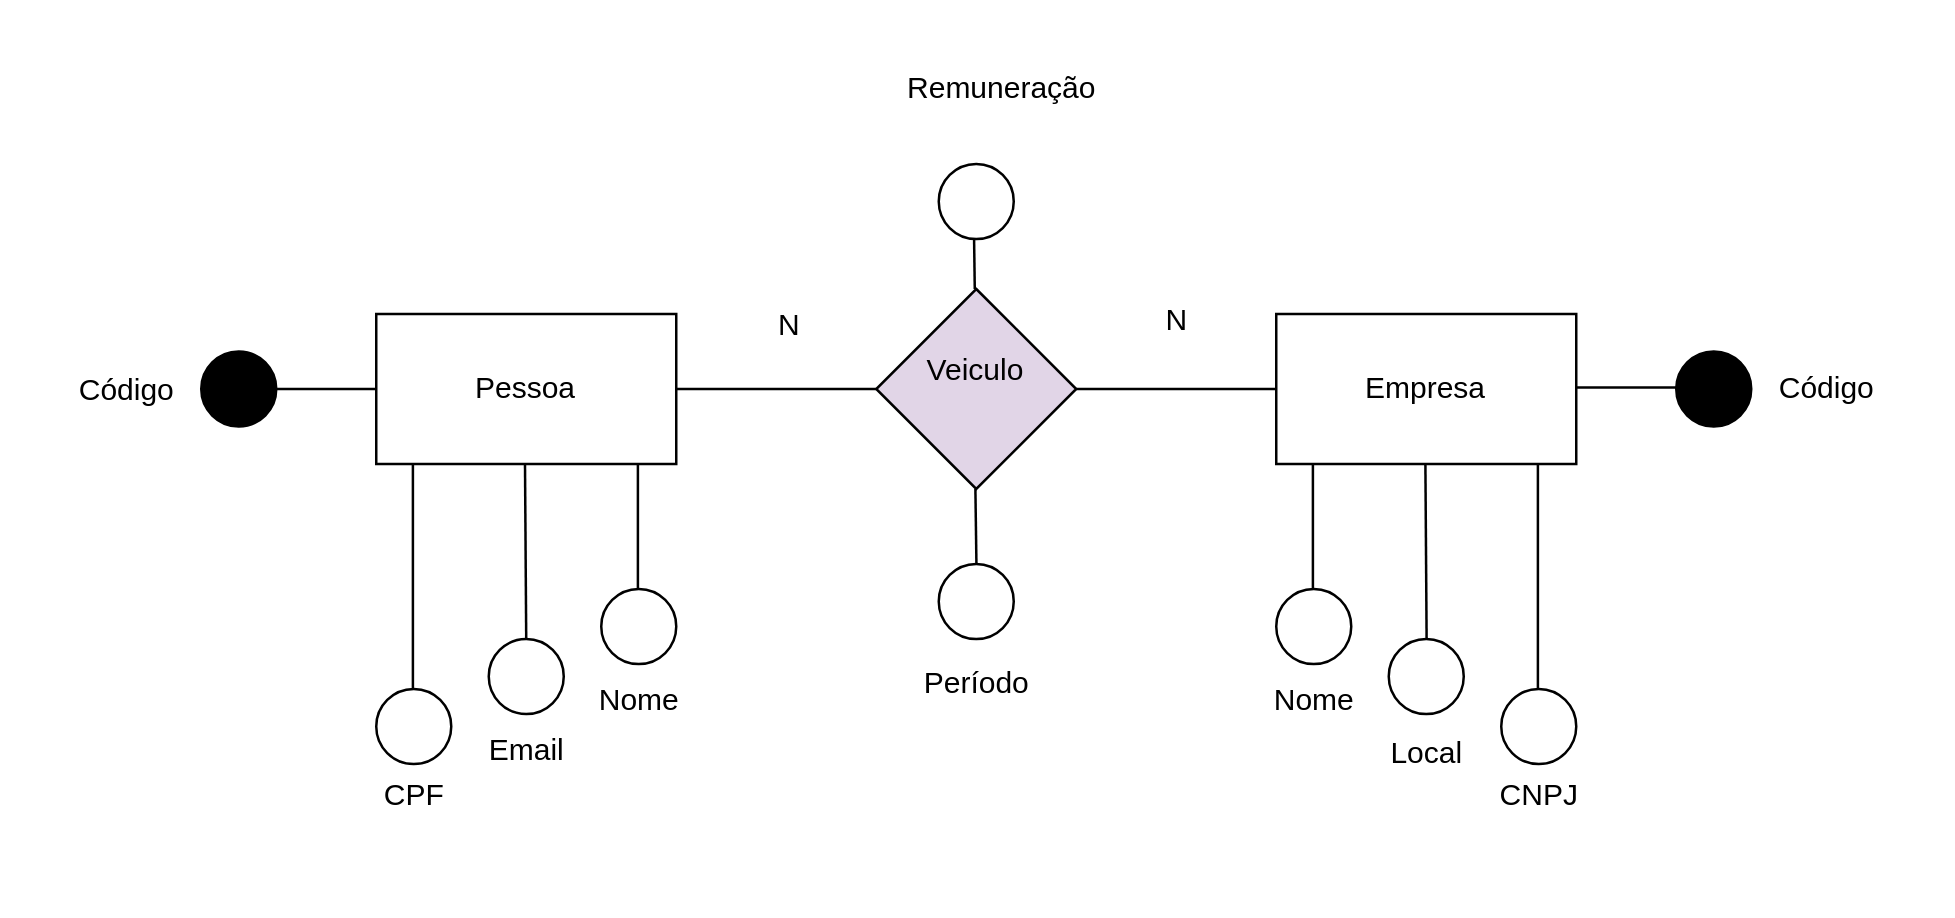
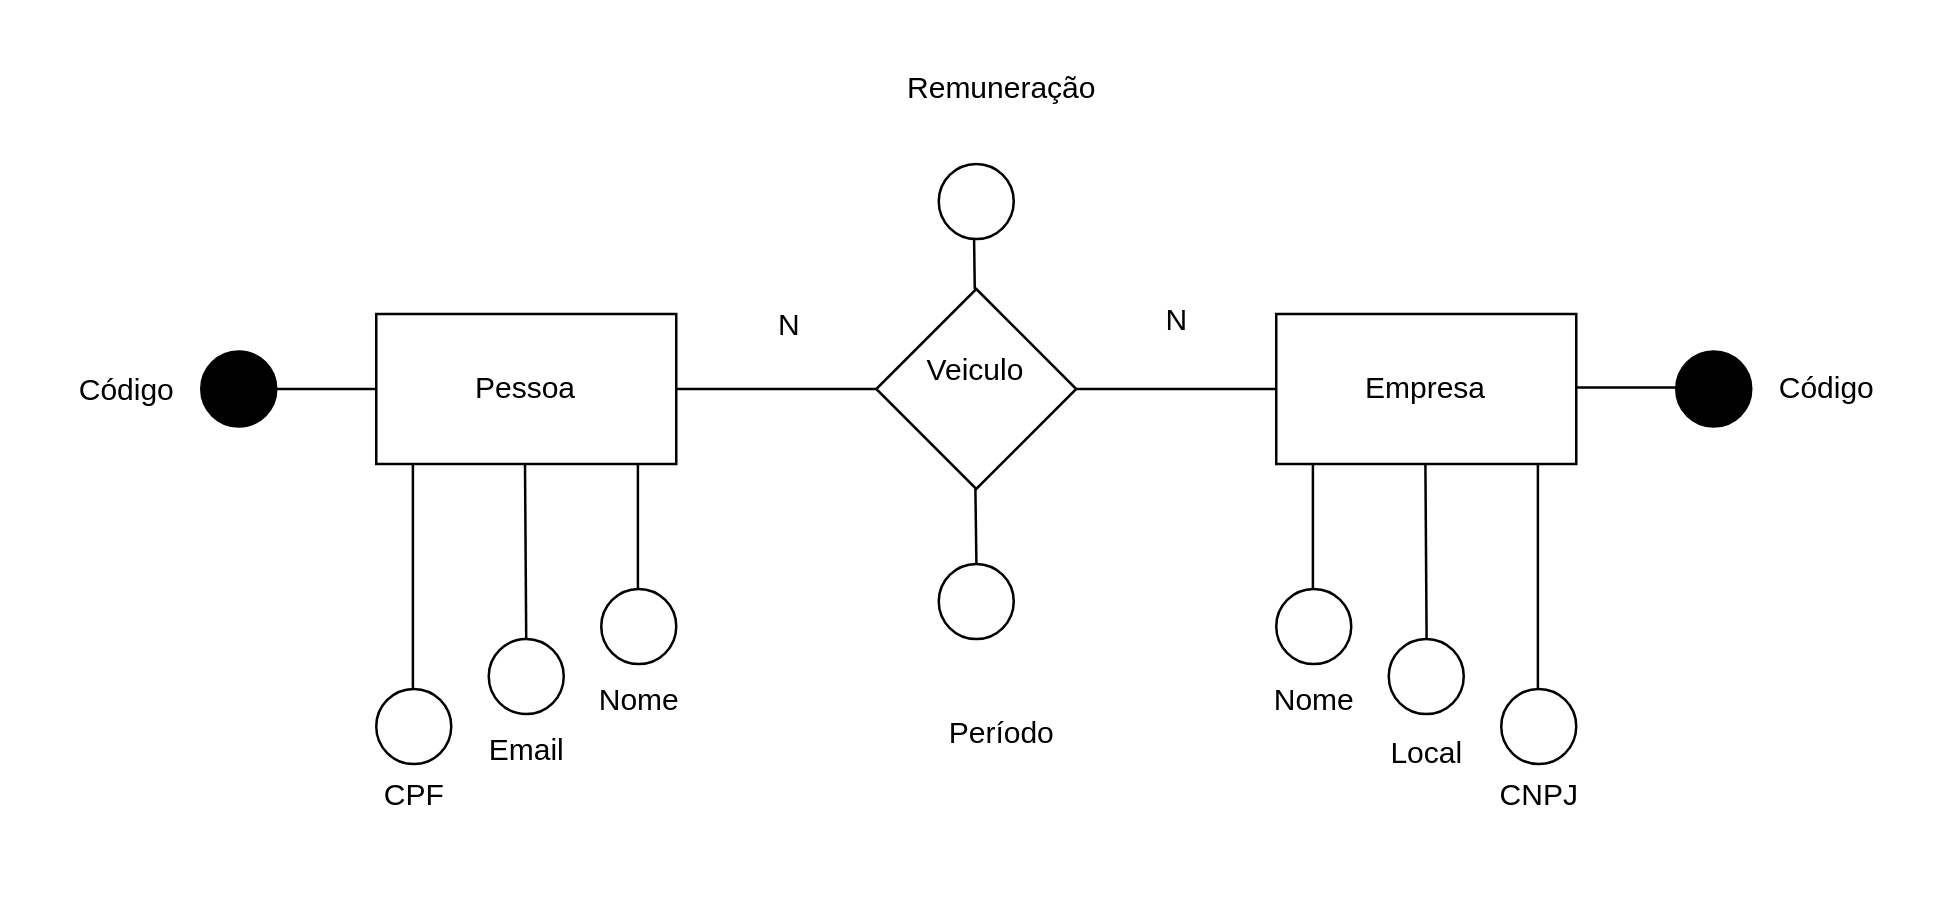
  <mxCell id="0" />
  <mxCell id="1" parent="0" />
- <mxCell id="2" value="Veiculo&lt;div&gt;&lt;br&gt;&lt;/div&gt;" style="rhombus;whiteSpace=wrap;html=1;fillColor=#e1d5e7;" vertex="1" parent="1"><mxGeometry x="350" y="115" width="80" height="80" as="geometry" /></mxCell>
+ <mxCell id="2" value="Veiculo&lt;div&gt;&lt;br&gt;&lt;/div&gt;" style="rhombus;whiteSpace=wrap;html=1;" vertex="1" parent="1"><mxGeometry x="350" y="115" width="80" height="80" as="geometry" /></mxCell>
  <mxCell id="3" value="" style="endArrow=none;html=1;rounded=0;entryX=0;entryY=0.5;entryDx=0;entryDy=0;" edge="1" parent="1" target="2"><mxGeometry width="50" height="50" relative="1" as="geometry"><mxPoint x="270" y="155" as="sourcePoint" /><mxPoint x="480" y="175" as="targetPoint" /></mxGeometry></mxCell>
  <mxCell id="4" value="" style="endArrow=none;html=1;rounded=0;" edge="1" parent="1"><mxGeometry width="50" height="50" relative="1" as="geometry"><mxPoint x="430" y="155" as="sourcePoint" /><mxPoint x="510" y="155" as="targetPoint" /></mxGeometry></mxCell>
  <mxCell id="5" value="Pessoa" style="rounded=0;whiteSpace=wrap;html=1;" vertex="1" parent="1"><mxGeometry x="150" y="125" width="120" height="60" as="geometry" /></mxCell>
  <mxCell id="6" value="Empresa" style="rounded=0;whiteSpace=wrap;html=1;" vertex="1" parent="1"><mxGeometry x="510" y="125" width="120" height="60" as="geometry" /></mxCell>
  <mxCell id="7" value="" style="endArrow=none;html=1;rounded=0;entryX=0;entryY=0.5;entryDx=0;entryDy=0;" edge="1" parent="1" target="5"><mxGeometry width="50" height="50" relative="1" as="geometry"><mxPoint x="110" y="155" as="sourcePoint" /><mxPoint x="480" y="175" as="targetPoint" /></mxGeometry></mxCell>
  <mxCell id="8" value="" style="ellipse;whiteSpace=wrap;html=1;aspect=fixed;fillColor=#000000;" vertex="1" parent="1"><mxGeometry x="80" y="140" width="30" height="30" as="geometry" /></mxCell>
  <mxCell id="9" value="" style="ellipse;whiteSpace=wrap;html=1;aspect=fixed;strokeColor=#000000;fillColor=#000000;" vertex="1" parent="1"><mxGeometry x="670" y="140" width="30" height="30" as="geometry" /></mxCell>
  <mxCell id="10" value="" style="endArrow=none;html=1;rounded=0;entryX=0;entryY=0.5;entryDx=0;entryDy=0;" edge="1" parent="1"><mxGeometry width="50" height="50" relative="1" as="geometry"><mxPoint x="630" y="154.41" as="sourcePoint" /><mxPoint x="670" y="154.41" as="targetPoint" /></mxGeometry></mxCell>
  <mxCell id="11" value="" style="endArrow=none;html=1;rounded=0;" edge="1" parent="1"><mxGeometry width="50" height="50" relative="1" as="geometry"><mxPoint x="389.41" y="115" as="sourcePoint" /><mxPoint x="389" y="85" as="targetPoint" /></mxGeometry></mxCell>
  <mxCell id="12" value="" style="ellipse;whiteSpace=wrap;html=1;aspect=fixed;" vertex="1" parent="1"><mxGeometry x="375" y="65" width="30" height="30" as="geometry" /></mxCell>
  <mxCell id="13" value="Remuneração" style="text;html=1;align=center;verticalAlign=middle;resizable=0;points=[];autosize=1;strokeColor=none;fillColor=none;" vertex="1" parent="1"><mxGeometry x="350" y="20" width="100" height="30" as="geometry" /></mxCell>
  <mxCell id="14" value="N" style="text;html=1;align=center;verticalAlign=middle;resizable=0;points=[];autosize=1;strokeColor=none;fillColor=none;" vertex="1" parent="1"><mxGeometry x="300" y="115" width="30" height="30" as="geometry" /></mxCell>
  <mxCell id="15" value="N" style="text;html=1;align=center;verticalAlign=middle;resizable=0;points=[];autosize=1;strokeColor=none;fillColor=none;" vertex="1" parent="1"><mxGeometry x="455" y="113" width="30" height="30" as="geometry" /></mxCell>
  <mxCell id="16" value="Código" style="text;html=1;align=center;verticalAlign=middle;resizable=0;points=[];autosize=1;strokeColor=none;fillColor=none;" vertex="1" parent="1"><mxGeometry x="700" y="140" width="60" height="30" as="geometry" /></mxCell>
  <mxCell id="17" value="Código&lt;div&gt;&lt;br&gt;&lt;/div&gt;" style="text;html=1;align=center;verticalAlign=middle;resizable=0;points=[];autosize=1;strokeColor=none;fillColor=none;" vertex="1" parent="1"><mxGeometry x="20" y="143" width="60" height="40" as="geometry" /></mxCell>
  <mxCell id="18" value="" style="endArrow=none;html=1;rounded=0;entryX=0;entryY=1;entryDx=0;entryDy=0;" edge="1" parent="1"><mxGeometry width="50" height="50" relative="1" as="geometry"><mxPoint x="164.66" y="275" as="sourcePoint" /><mxPoint x="164.66" y="185" as="targetPoint" /></mxGeometry></mxCell>
  <mxCell id="19" value="" style="endArrow=none;html=1;rounded=0;entryX=0;entryY=1;entryDx=0;entryDy=0;" edge="1" parent="1"><mxGeometry width="50" height="50" relative="1" as="geometry"><mxPoint x="210" y="257" as="sourcePoint" /><mxPoint x="209.5" y="185" as="targetPoint" /></mxGeometry></mxCell>
  <mxCell id="20" value="" style="endArrow=none;html=1;rounded=0;entryX=0;entryY=1;entryDx=0;entryDy=0;" edge="1" parent="1"><mxGeometry width="50" height="50" relative="1" as="geometry"><mxPoint x="254.66" y="235" as="sourcePoint" /><mxPoint x="254.66" y="185" as="targetPoint" /></mxGeometry></mxCell>
  <mxCell id="21" value="" style="ellipse;whiteSpace=wrap;html=1;aspect=fixed;" vertex="1" parent="1"><mxGeometry x="240" y="235" width="30" height="30" as="geometry" /></mxCell>
  <mxCell id="22" value="" style="ellipse;whiteSpace=wrap;html=1;aspect=fixed;" vertex="1" parent="1"><mxGeometry x="195" y="255" width="30" height="30" as="geometry" /></mxCell>
  <mxCell id="23" value="" style="ellipse;whiteSpace=wrap;html=1;aspect=fixed;" vertex="1" parent="1"><mxGeometry x="150" y="275" width="30" height="30" as="geometry" /></mxCell>
  <mxCell id="24" value="" style="endArrow=none;html=1;rounded=0;entryX=0;entryY=1;entryDx=0;entryDy=0;" edge="1" parent="1"><mxGeometry width="50" height="50" relative="1" as="geometry"><mxPoint x="614.66" y="275" as="sourcePoint" /><mxPoint x="614.66" y="185" as="targetPoint" /></mxGeometry></mxCell>
  <mxCell id="25" value="" style="endArrow=none;html=1;rounded=0;entryX=0;entryY=1;entryDx=0;entryDy=0;" edge="1" parent="1"><mxGeometry width="50" height="50" relative="1" as="geometry"><mxPoint x="570.16" y="257" as="sourcePoint" /><mxPoint x="569.66" y="185" as="targetPoint" /></mxGeometry></mxCell>
  <mxCell id="26" value="" style="endArrow=none;html=1;rounded=0;entryX=0;entryY=1;entryDx=0;entryDy=0;" edge="1" parent="1"><mxGeometry width="50" height="50" relative="1" as="geometry"><mxPoint x="524.66" y="235" as="sourcePoint" /><mxPoint x="524.66" y="185" as="targetPoint" /></mxGeometry></mxCell>
  <mxCell id="27" value="" style="ellipse;whiteSpace=wrap;html=1;aspect=fixed;" vertex="1" parent="1"><mxGeometry x="510" y="235" width="30" height="30" as="geometry" /></mxCell>
  <mxCell id="28" value="" style="ellipse;whiteSpace=wrap;html=1;aspect=fixed;" vertex="1" parent="1"><mxGeometry x="600" y="275" width="30" height="30" as="geometry" /></mxCell>
  <mxCell id="29" value="" style="ellipse;whiteSpace=wrap;html=1;aspect=fixed;" vertex="1" parent="1"><mxGeometry x="555" y="255" width="30" height="30" as="geometry" /></mxCell>
  <mxCell id="30" value="CPF&lt;div&gt;&lt;br&gt;&lt;/div&gt;" style="text;html=1;align=center;verticalAlign=middle;resizable=0;points=[];autosize=1;strokeColor=none;fillColor=none;" vertex="1" parent="1"><mxGeometry x="140" y="305" width="50" height="40" as="geometry" /></mxCell>
  <mxCell id="31" value="Email" style="text;html=1;align=center;verticalAlign=middle;resizable=0;points=[];autosize=1;strokeColor=none;fillColor=none;" vertex="1" parent="1"><mxGeometry x="185" y="285" width="50" height="30" as="geometry" /></mxCell>
  <mxCell id="32" value="Nome" style="text;html=1;align=center;verticalAlign=middle;resizable=0;points=[];autosize=1;strokeColor=none;fillColor=none;" vertex="1" parent="1"><mxGeometry x="225" y="265" width="60" height="30" as="geometry" /></mxCell>
  <mxCell id="33" value="Nome" style="text;html=1;align=center;verticalAlign=middle;resizable=0;points=[];autosize=1;strokeColor=none;fillColor=none;" vertex="1" parent="1"><mxGeometry x="495" y="265" width="60" height="30" as="geometry" /></mxCell>
  <mxCell id="34" value="Local&lt;div&gt;&lt;br&gt;&lt;/div&gt;" style="text;html=1;align=center;verticalAlign=middle;resizable=0;points=[];autosize=1;strokeColor=none;fillColor=none;" vertex="1" parent="1"><mxGeometry x="545" y="288" width="50" height="40" as="geometry" /></mxCell>
  <mxCell id="35" value="CNPJ&lt;div&gt;&lt;br&gt;&lt;/div&gt;" style="text;html=1;align=center;verticalAlign=middle;resizable=0;points=[];autosize=1;strokeColor=none;fillColor=none;" vertex="1" parent="1"><mxGeometry x="590" y="305" width="50" height="40" as="geometry" /></mxCell>
  <mxCell id="36" value="" style="endArrow=none;html=1;rounded=0;" edge="1" parent="1"><mxGeometry width="50" height="50" relative="1" as="geometry"><mxPoint x="390.07" y="225" as="sourcePoint" /><mxPoint x="389.66" y="195" as="targetPoint" /></mxGeometry></mxCell>
  <mxCell id="37" value="" style="ellipse;whiteSpace=wrap;html=1;aspect=fixed;" vertex="1" parent="1"><mxGeometry x="375" y="225" width="30" height="30" as="geometry" /></mxCell>
- <mxCell id="38" value="Período" style="text;html=1;align=center;verticalAlign=middle;resizable=0;points=[];autosize=1;strokeColor=none;fillColor=none;" vertex="1" parent="1"><mxGeometry x="355" y="258" width="70" height="30" as="geometry" /></mxCell>
+ <mxCell id="38" value="Período" style="text;html=1;align=center;verticalAlign=middle;resizable=0;points=[];autosize=1;strokeColor=none;fillColor=none;" vertex="1" parent="1"><mxGeometry x="365" y="278" width="70" height="30" as="geometry" /></mxCell>
